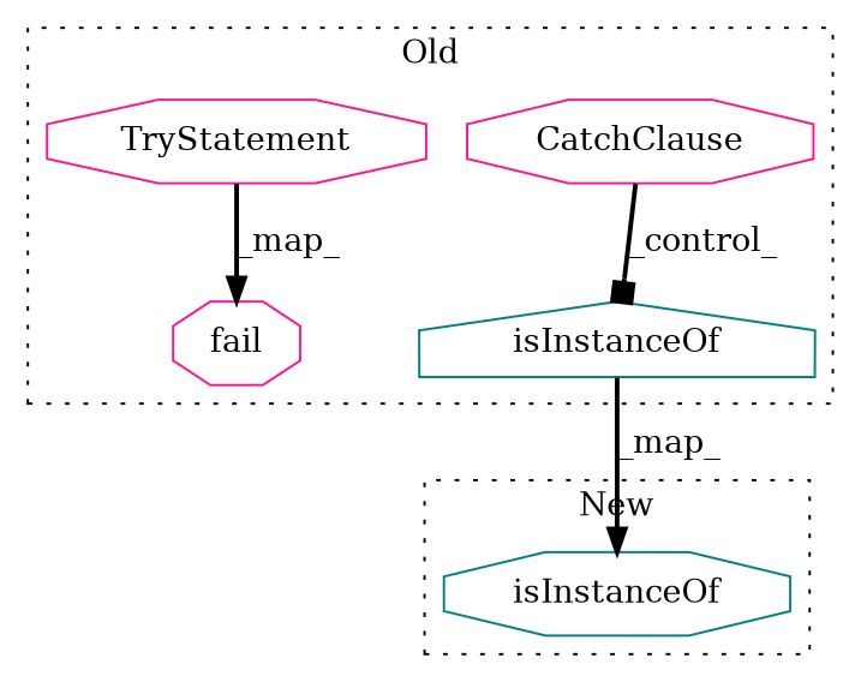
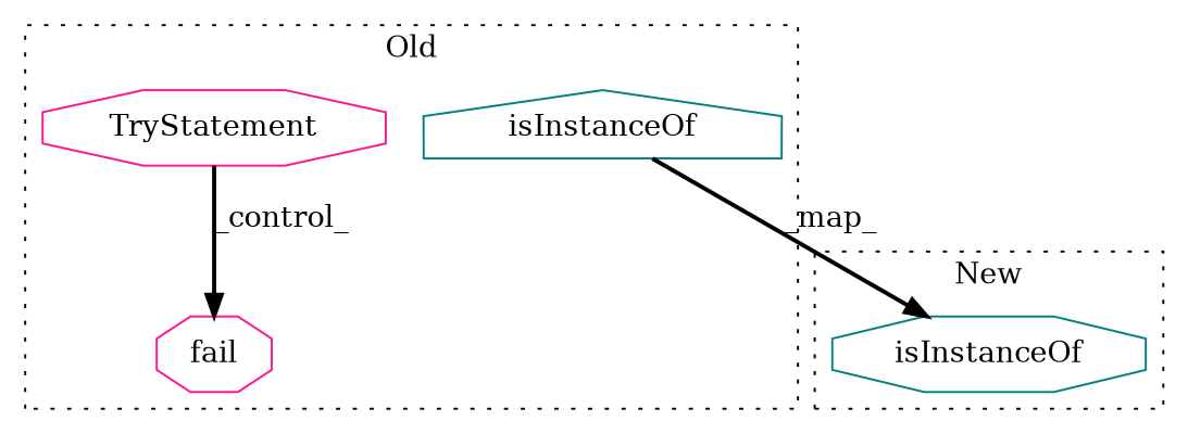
  digraph {
    node [a=32 color=deeppink l="13,1" shape=octagon]
    edge [arrowhead=normal style=bold]
    n1 [color=teal label=isInstanceOf s="5014,5065" shape=house]
-   n2 [a=12 l="7,2" label=CatchClause s="4948,4974"]
    n3 [a=54 l=4 label=TryStatement s=4885]
    n4 [l=6 label=fail s=4934]
    n5 [color=teal label=isInstanceOf s="5061,5112"]
    subgraph cluster_1 {
      label=Old
      style=dotted
      n1
-     n2
      n3
      n4
    }
    subgraph cluster_2 {
      label=New
      style=dotted
      n5
    }
    n1 -> n5 [label=_map_]
-   n2 -> n1 [arrowhead=box label=_control_]
-   n3 -> n4 [label=_map_]
+   n3 -> n4 [label=_control_]
  }
